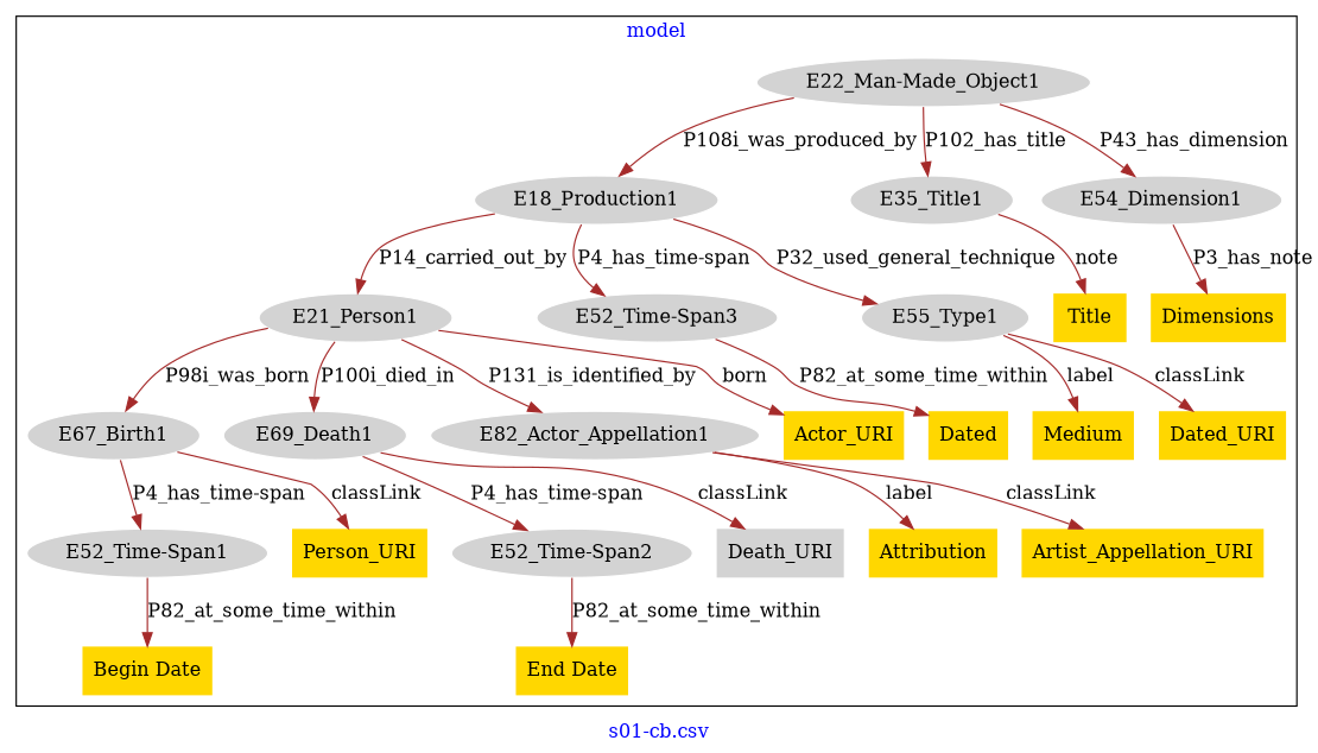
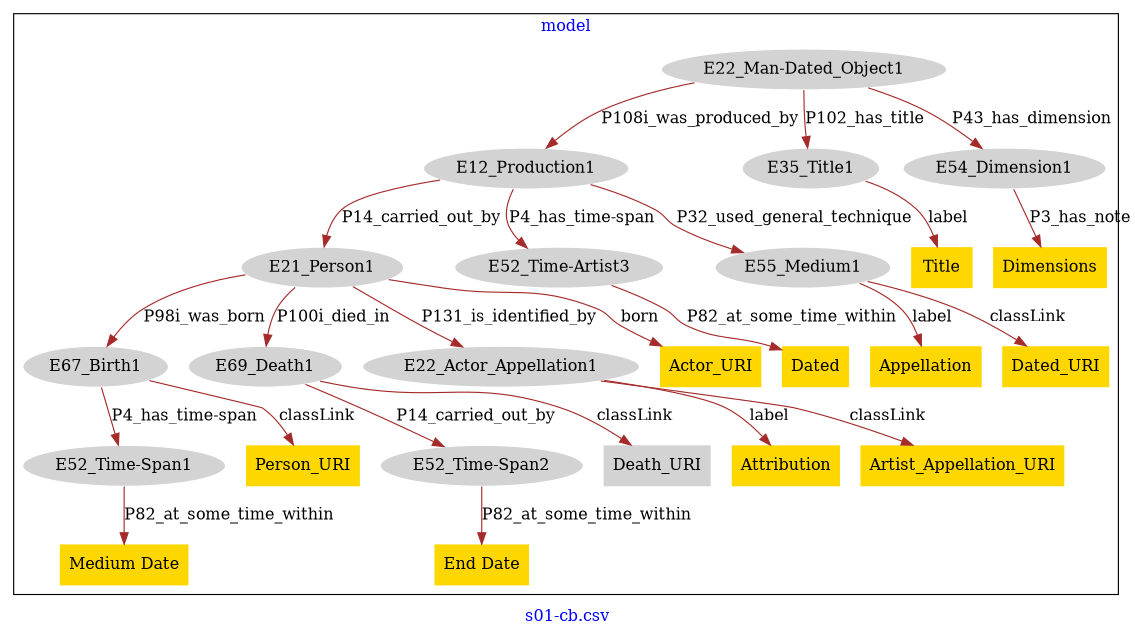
  digraph {
    fontcolor=blue
    label="s01-cb.csv"
    remincross=true
    node [fillcolor=lightgray style=filled]
    edge [color=brown fontcolor=black]
-   n1 [color=white label=E18_Production1]
+   n1 [color=white label=E12_Production1]
    n2 [color=white label=E21_Person1]
-   n3 [color=white label="E52_Time-Span3"]
-   n4 [color=white label=E55_Type1]
+   n3 [color=white label="E52_Time-Artist3"]
+   n4 [color=white label=E55_Medium1]
    n5 [color=white label=E67_Birth1]
    n6 [color=white label=E69_Death1]
-   n7 [color=white label=E82_Actor_Appellation1]
-   n8 [color=white label="E22_Man-Made_Object1"]
+   n7 [color=white label=E22_Actor_Appellation1]
+   n8 [color=white label="E22_Man-Dated_Object1"]
    n9 [color=white label=E35_Title1]
    n10 [color=white label=E54_Dimension1]
    n11 [color=white label="E52_Time-Span1"]
    n12 [color=white label="E52_Time-Span2"]
    n13 [fillcolor=gold label=Actor_URI shape=plaintext]
-   n14 [fillcolor=gold label="Begin Date" shape=plaintext]
+   n14 [fillcolor=gold label="Medium Date" shape=plaintext]
    n15 [fillcolor=gold label=Title shape=plaintext]
    n16 [fillcolor=gold label=Attribution shape=plaintext]
    n17 [fillcolor=gold label=Dated shape=plaintext]
-   n18 [fillcolor=gold label=Medium shape=plaintext]
+   n18 [fillcolor=gold label=Appellation shape=plaintext]
    n19 [label=Death_URI shape=plaintext]
    n20 [fillcolor=gold label=Dimensions shape=plaintext]
    n21 [fillcolor=gold label=Person_URI shape=plaintext]
    n22 [fillcolor=gold label=Dated_URI shape=plaintext]
    n23 [fillcolor=gold label=Artist_Appellation_URI shape=plaintext]
    n24 [fillcolor=gold label="End Date" shape=plaintext]
    subgraph cluster_1 {
      label=model
      n1
      n2
      n3
      n4
      n5
      n6
      n7
      n8
      n9
      n10
      n11
      n12
      n13
      n14
      n15
      n16
      n17
      n18
      n19
      n20
      n21
      n22
      n23
      n24
    }
    n1 -> n2 [label=P14_carried_out_by]
    n1 -> n3 [label="P4_has_time-span"]
    n1 -> n4 [label=P32_used_general_technique]
    n2 -> n5 [label=P98i_was_born]
    n2 -> n6 [label=P100i_died_in]
    n2 -> n7 [label=P131_is_identified_by]
    n2 -> n13 [label=born]
    n3 -> n17 [label=P82_at_some_time_within]
    n4 -> n18 [label=label]
    n4 -> n22 [label=classLink]
    n5 -> n11 [label="P4_has_time-span"]
    n5 -> n21 [label=classLink]
-   n6 -> n12 [label="P4_has_time-span"]
+   n6 -> n12 [label=P14_carried_out_by]
    n6 -> n19 [label=classLink]
    n7 -> n16 [label=label]
    n7 -> n23 [label=classLink]
    n8 -> n1 [label=P108i_was_produced_by]
    n8 -> n9 [label=P102_has_title]
    n8 -> n10 [label=P43_has_dimension]
-   n9 -> n15 [label=note]
+   n9 -> n15 [label=label]
    n10 -> n20 [label=P3_has_note]
    n11 -> n14 [label=P82_at_some_time_within]
    n12 -> n24 [label=P82_at_some_time_within]
  }
